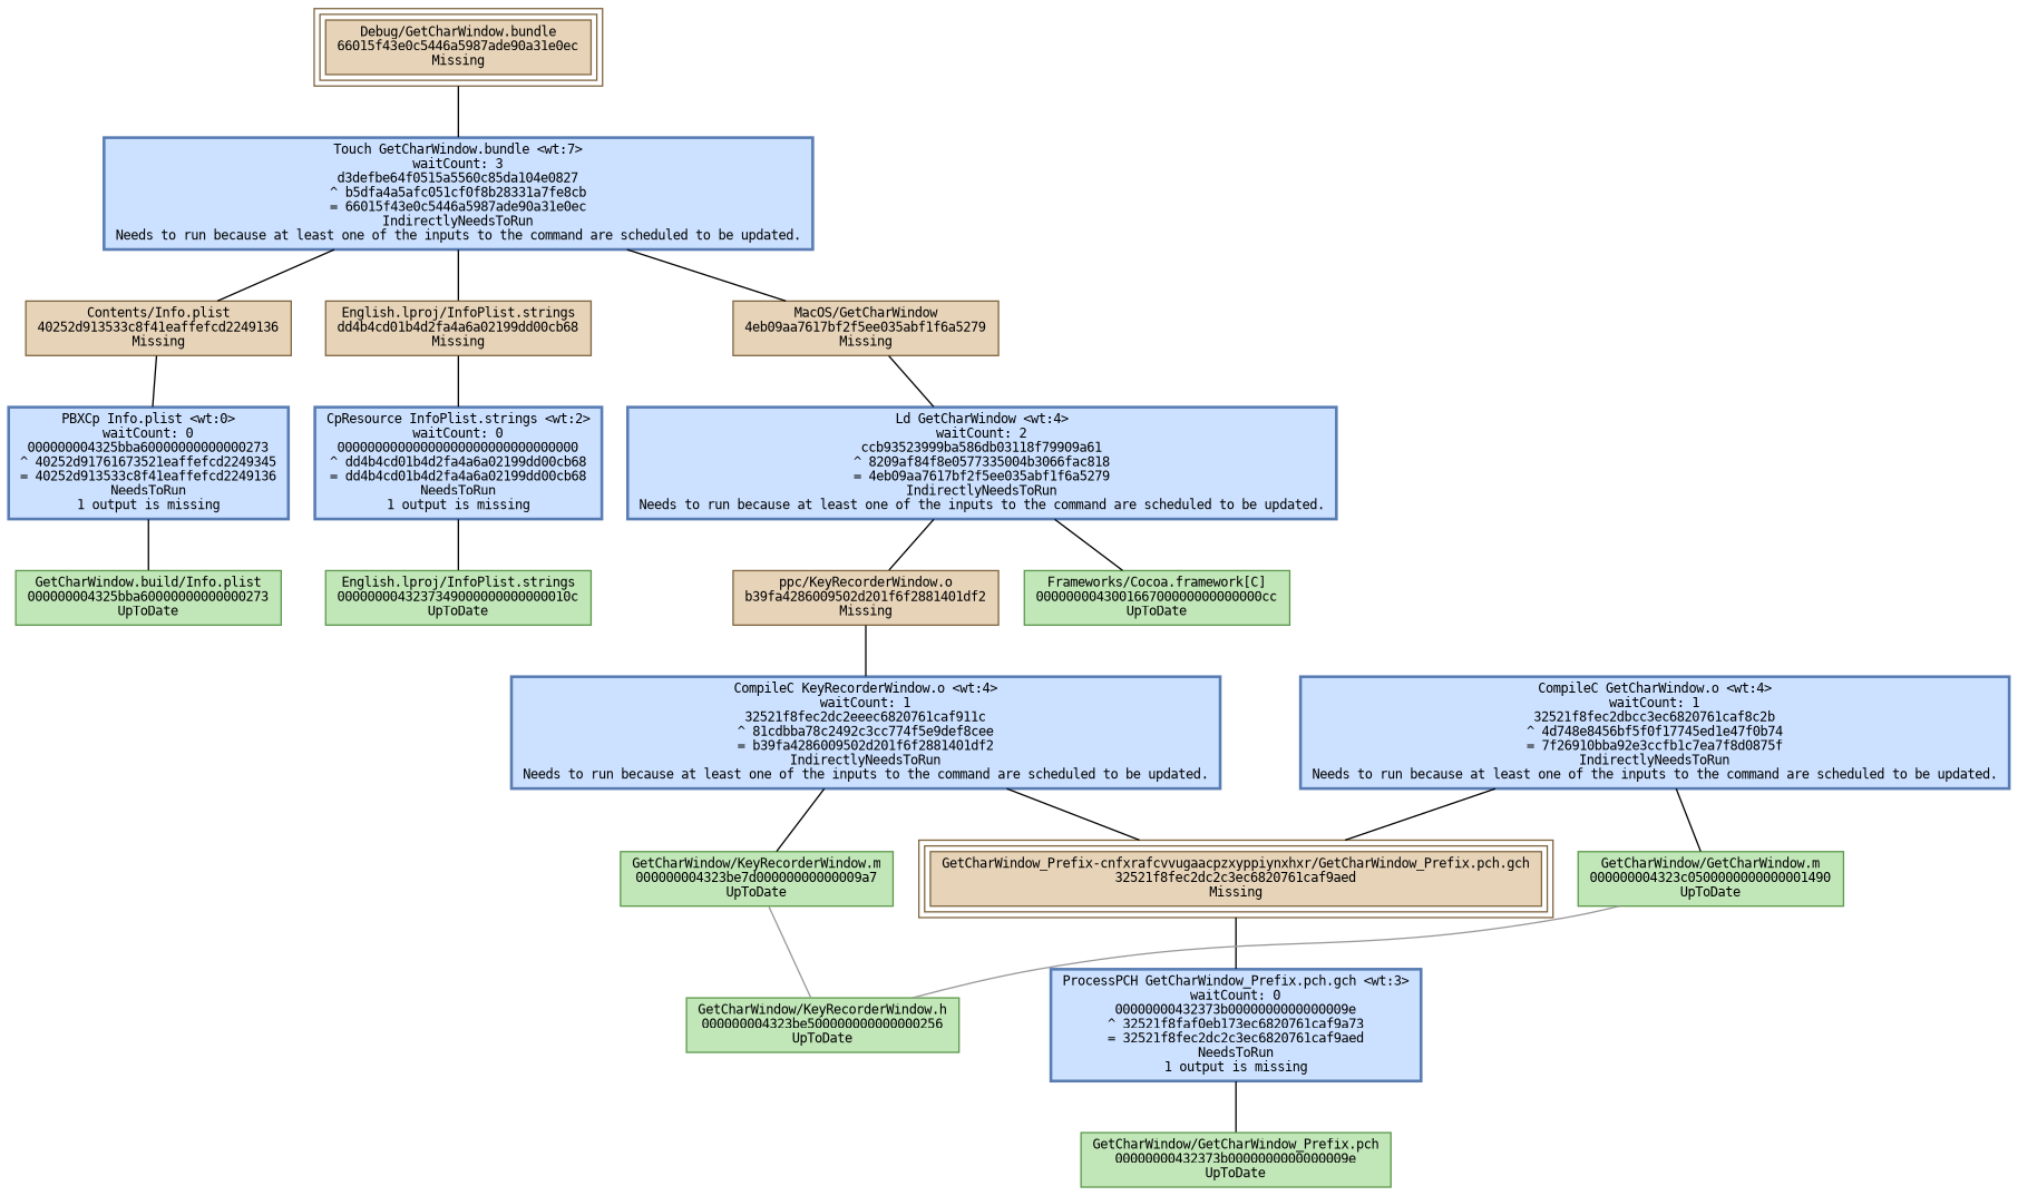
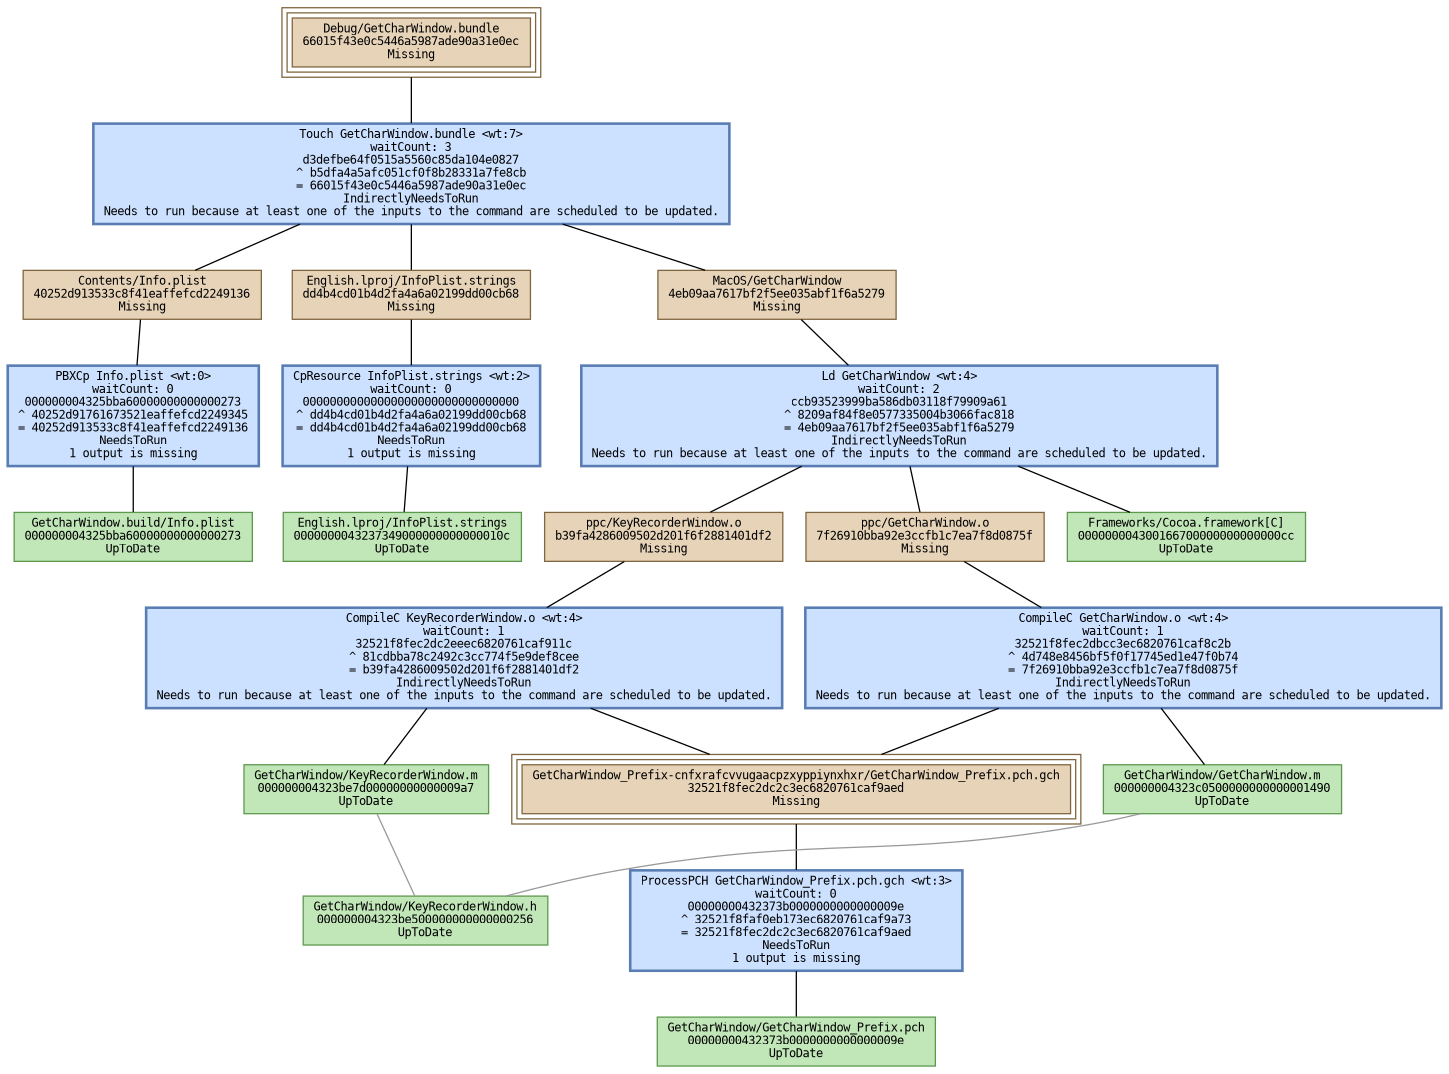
  digraph {
    concentrate=false
    fontname="DejaVu Sans Mono"
    node [color="0.1 0.5 0.5" fillcolor="0.1 0.2 0.9" fontname="DejaVu Sans Mono" fontsize=9 shape=box style=filled]
    edge [arrowhead=none arrowtail=normal color=black style=solid fontname="DejaVu Sans Mono"]
    n1 [label="Debug/GetCharWindow.bundle\n66015f43e0c5446a5987ade90a31e0ec\nMissing" peripheries=3]
    n2 [color="0.6 0.5 0.7" fillcolor="0.6 0.2 1.0" label="Touch GetCharWindow.bundle <wt:7>\nwaitCount: 3\nd3defbe64f0515a5560c85da104e0827\n^ b5dfa4a5afc051cf0f8b28331a7fe8cb\n= 66015f43e0c5446a5987ade90a31e0ec\nIndirectlyNeedsToRun\nNeeds to run because at least one of the inputs to the command are scheduled to be updated." style="filled,bold"]
    n3 [label="Contents/Info.plist\n40252d913533c8f41eaffefcd2249136\nMissing"]
    n4 [color="0.6 0.5 0.7" fillcolor="0.6 0.2 1.0" label="PBXCp Info.plist <wt:0>\nwaitCount: 0\n000000004325bba60000000000000273\n^ 40252d91761673521eaffefcd2249345\n= 40252d913533c8f41eaffefcd2249136\nNeedsToRun\n1 output is missing" style="filled,bold"]
    n5 [color="0.3 0.5 0.6" fillcolor="0.3 0.2 0.9" label="GetCharWindow.build/Info.plist\n000000004325bba60000000000000273\nUpToDate"]
    n6 [label="English.lproj/InfoPlist.strings\ndd4b4cd01b4d2fa4a6a02199dd00cb68\nMissing"]
    n7 [color="0.6 0.5 0.7" fillcolor="0.6 0.2 1.0" label="CpResource InfoPlist.strings <wt:2>\nwaitCount: 0\n00000000000000000000000000000000\n^ dd4b4cd01b4d2fa4a6a02199dd00cb68\n= dd4b4cd01b4d2fa4a6a02199dd00cb68\nNeedsToRun\n1 output is missing" style="filled,bold"]
    n8 [color="0.3 0.5 0.6" fillcolor="0.3 0.2 0.9" label="English.lproj/InfoPlist.strings\n0000000043237349000000000000010c\nUpToDate"]
    n9 [label="ppc/KeyRecorderWindow.o\nb39fa4286009502d201f6f2881401df2\nMissing"]
    n10 [color="0.6 0.5 0.7" fillcolor="0.6 0.2 1.0" label="CompileC KeyRecorderWindow.o <wt:4>\nwaitCount: 1\n32521f8fec2dc2eeec6820761caf911c\n^ 81cdbba78c2492c3cc774f5e9def8cee\n= b39fa4286009502d201f6f2881401df2\nIndirectlyNeedsToRun\nNeeds to run because at least one of the inputs to the command are scheduled to be updated." style="filled,bold"]
    n11 [color="0.3 0.5 0.6" fillcolor="0.3 0.2 0.9" label="GetCharWindow/GetCharWindow_Prefix.pch\n00000000432373b0000000000000009e\nUpToDate"]
    n12 [label="GetCharWindow_Prefix-cnfxrafcvvugaacpzxyppiynxhxr/GetCharWindow_Prefix.pch.gch\n32521f8fec2dc2c3ec6820761caf9aed\nMissing" peripheries=3]
    n13 [color="0.6 0.5 0.7" fillcolor="0.6 0.2 1.0" label="ProcessPCH GetCharWindow_Prefix.pch.gch <wt:3>\nwaitCount: 0\n00000000432373b0000000000000009e\n^ 32521f8faf0eb173ec6820761caf9a73\n= 32521f8fec2dc2c3ec6820761caf9aed\nNeedsToRun\n1 output is missing" style="filled,bold"]
    n14 [color="0.3 0.5 0.6" fillcolor="0.3 0.2 0.9" label="GetCharWindow/KeyRecorderWindow.m\n000000004323be7d00000000000009a7\nUpToDate"]
    n15 [color="0.3 0.5 0.6" fillcolor="0.3 0.2 0.9" label="GetCharWindow/KeyRecorderWindow.h\n000000004323be500000000000000256\nUpToDate"]
+   n16 [label="ppc/GetCharWindow.o\n7f26910bba92e3ccfb1c7ea7f8d0875f\nMissing"]
    n17 [color="0.6 0.5 0.7" fillcolor="0.6 0.2 1.0" label="CompileC GetCharWindow.o <wt:4>\nwaitCount: 1\n32521f8fec2dbcc3ec6820761caf8c2b\n^ 4d748e8456bf5f0f17745ed1e47f0b74\n= 7f26910bba92e3ccfb1c7ea7f8d0875f\nIndirectlyNeedsToRun\nNeeds to run because at least one of the inputs to the command are scheduled to be updated." style="filled,bold"]
    n18 [color="0.3 0.5 0.6" fillcolor="0.3 0.2 0.9" label="GetCharWindow/GetCharWindow.m\n000000004323c0500000000000001490\nUpToDate"]
    n19 [label="MacOS/GetCharWindow\n4eb09aa7617bf2f5ee035abf1f6a5279\nMissing"]
    n20 [color="0.6 0.5 0.7" fillcolor="0.6 0.2 1.0" label="Ld GetCharWindow <wt:4>\nwaitCount: 2\nccb93523999ba586db03118f79909a61\n^ 8209af84f8e0577335004b3066fac818\n= 4eb09aa7617bf2f5ee035abf1f6a5279\nIndirectlyNeedsToRun\nNeeds to run because at least one of the inputs to the command are scheduled to be updated." style="filled,bold"]
    n21 [color="0.3 0.5 0.6" fillcolor="0.3 0.2 0.9" label="Frameworks/Cocoa.framework[C]\n000000004300166700000000000000cc\nUpToDate"]
    n1 -> n2
    n2 -> n3
    n2 -> n6
    n2 -> n19
    n3 -> n4
    n4 -> n5
    n6 -> n7
    n7 -> n8
    n9 -> n10
    n10 -> n12
    n10 -> n14
    n12 -> n13
    n13 -> n11
    n14 -> n15 [color=gray60]
+   n16 -> n17
    n17 -> n12
    n17 -> n18
    n18 -> n15 [color=gray60]
    n19 -> n20
    n20 -> n9
+   n20 -> n16
    n20 -> n21
  }
